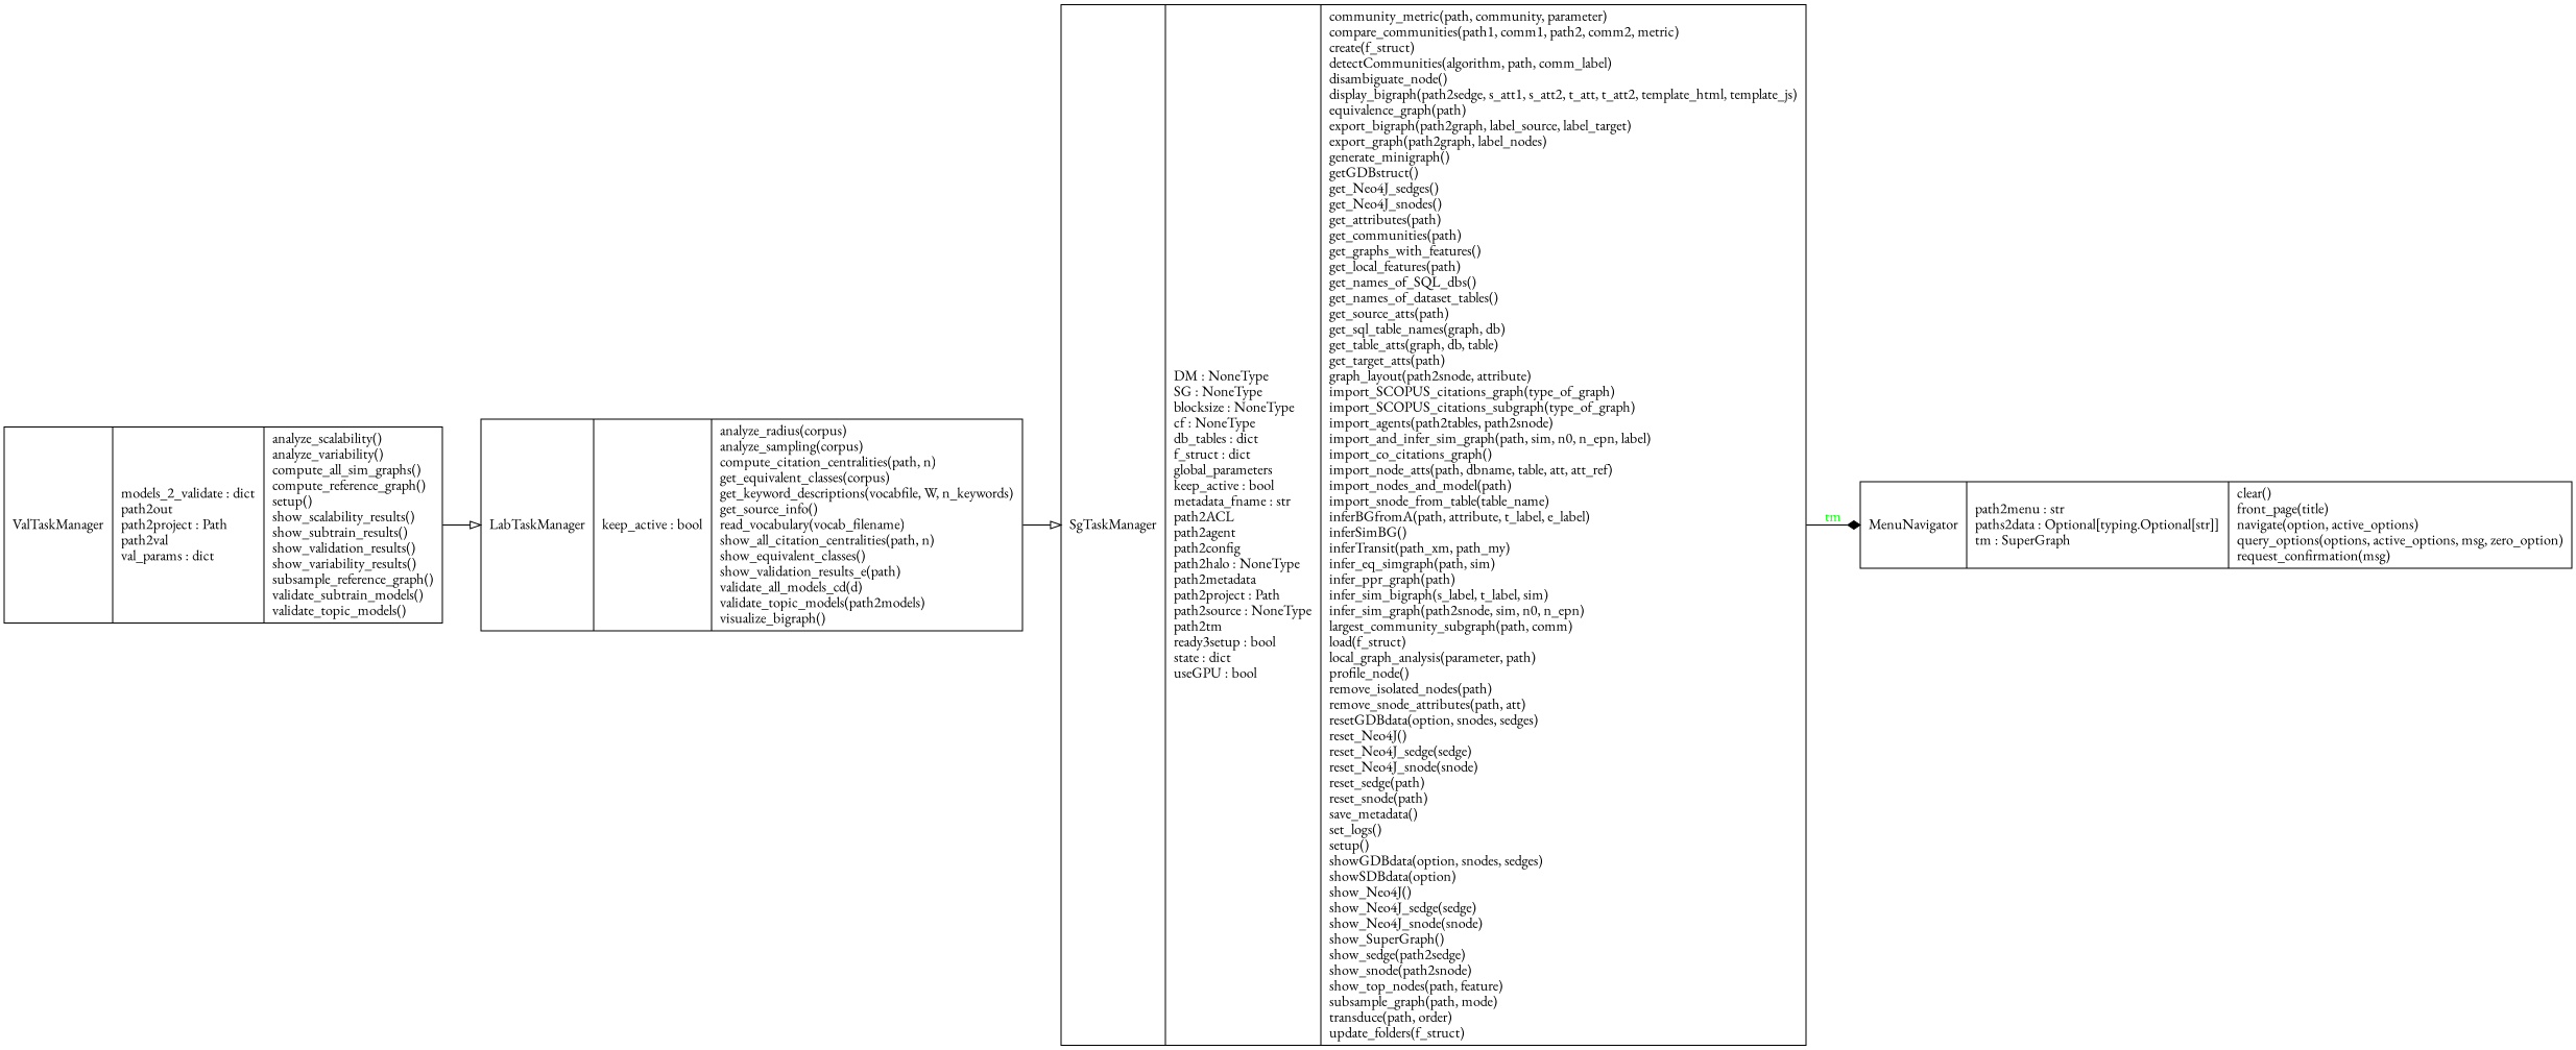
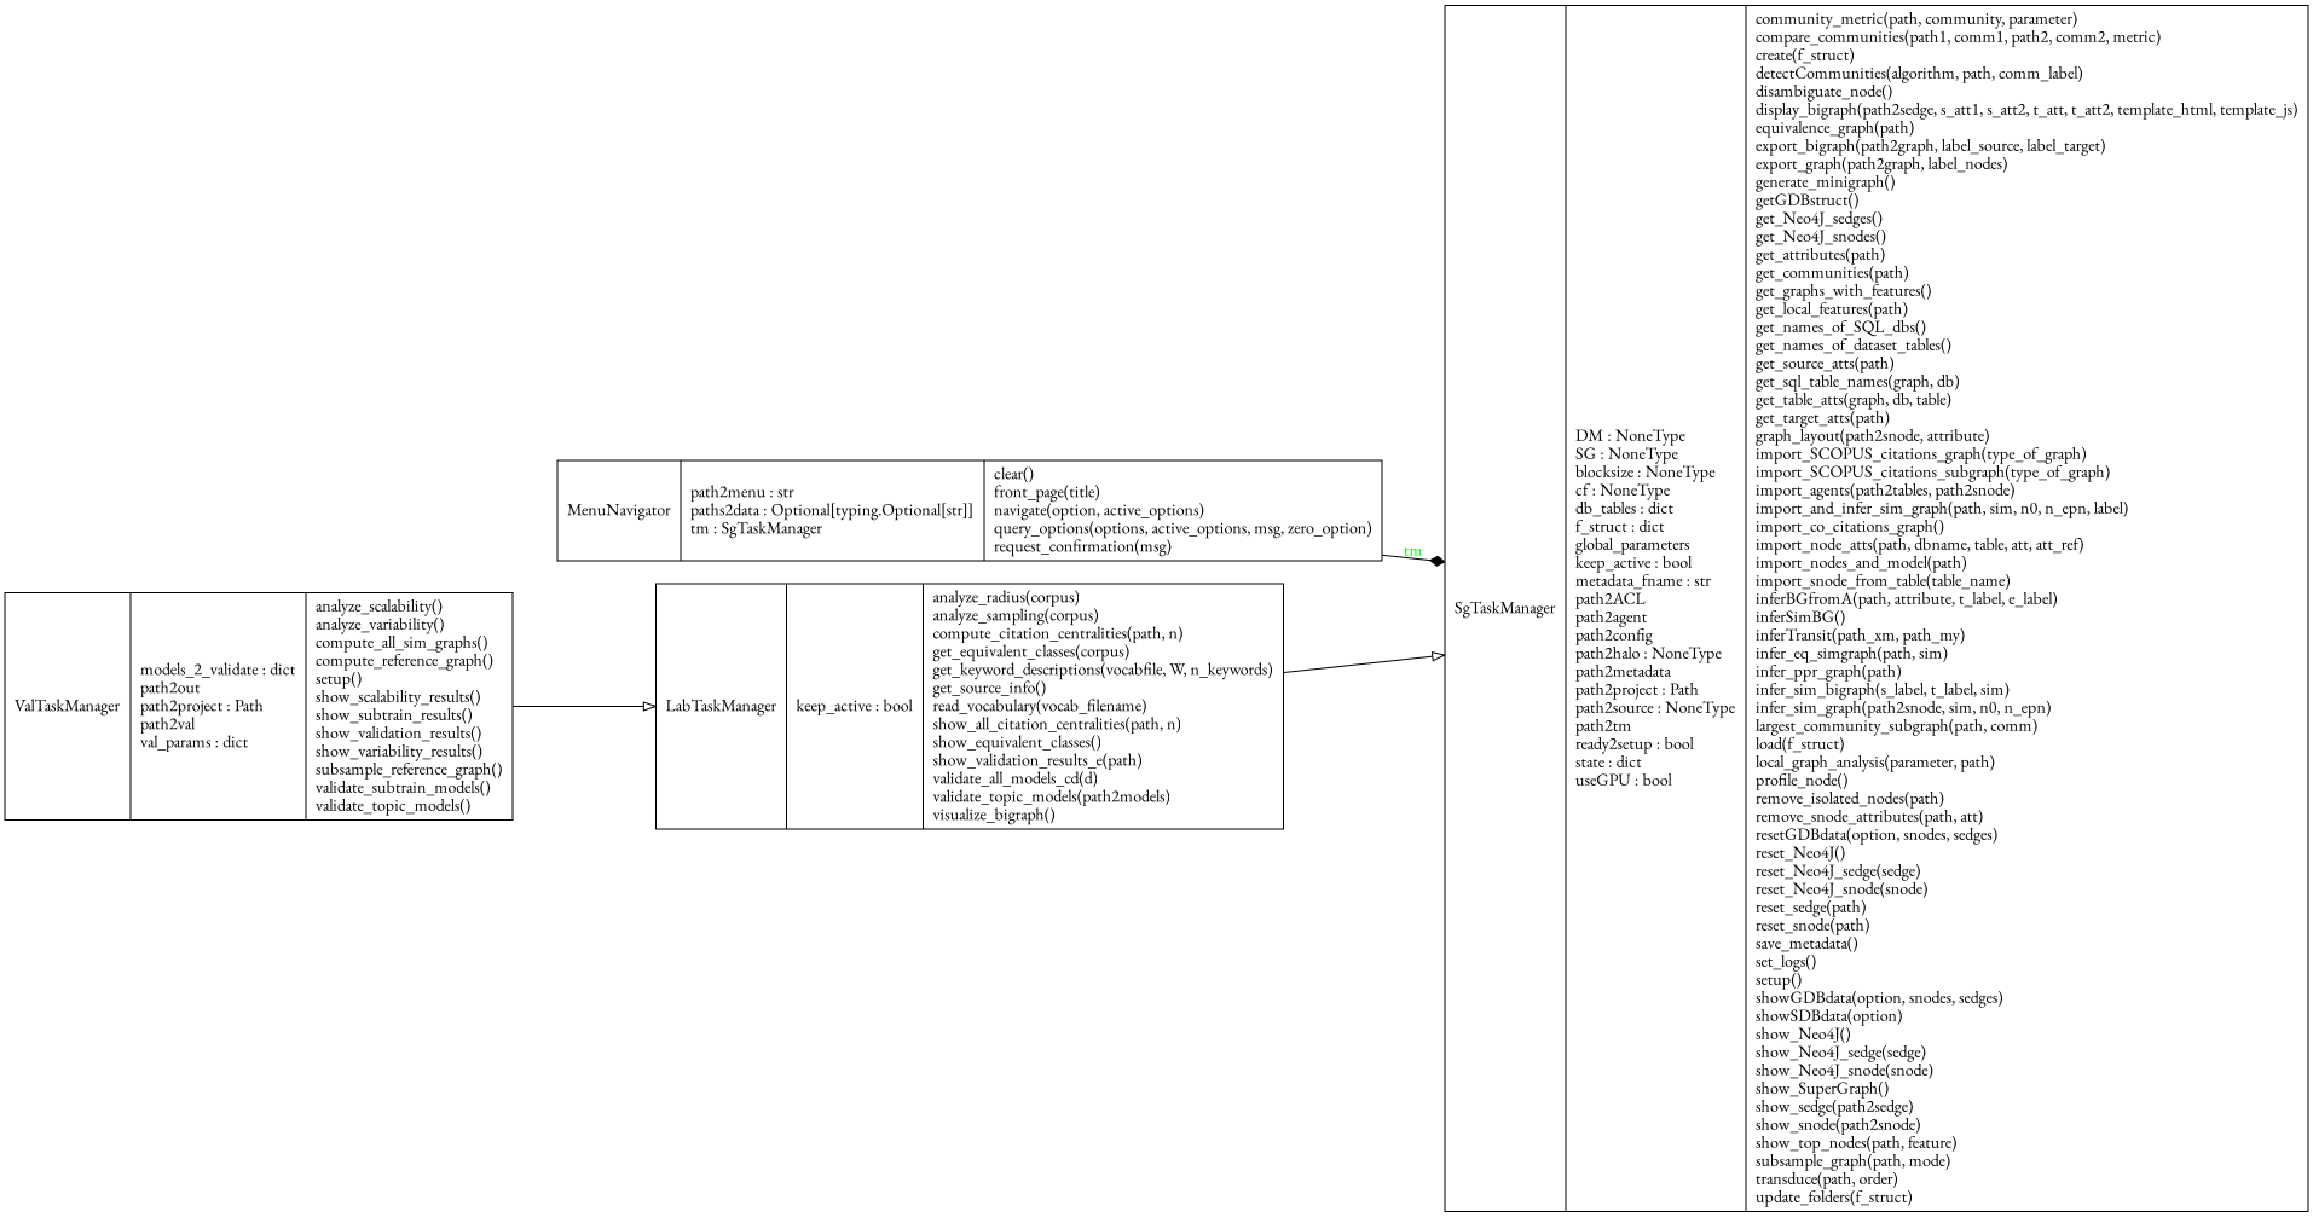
  digraph {
    fontname="EB Garamond"
    rankdir=LR
    node [fontname="EB Garamond" shape=record]
    edge [arrowhead=empty arrowtail=none fontname="EB Garamond"]
    n1 [label="{LabTaskManager|keep_active : bool\l|analyze_radius(corpus)\lanalyze_sampling(corpus)\lcompute_citation_centralities(path, n)\lget_equivalent_classes(corpus)\lget_keyword_descriptions(vocabfile, W, n_keywords)\lget_source_info()\lread_vocabulary(vocab_filename)\lshow_all_citation_centralities(path, n)\lshow_equivalent_classes()\lshow_validation_results_e(path)\lvalidate_all_models_cd(d)\lvalidate_topic_models(path2models)\lvisualize_bigraph()\l}"]
-   n2 [label="{SgTaskManager|DM : NoneType\lSG : NoneType\lblocksize : NoneType\lcf : NoneType\ldb_tables : dict\lf_struct : dict\lglobal_parameters\lkeep_active : bool\lmetadata_fname : str\lpath2ACL\lpath2agent\lpath2config\lpath2halo : NoneType\lpath2metadata\lpath2project : Path\lpath2source : NoneType\lpath2tm\lready3setup : bool\lstate : dict\luseGPU : bool\l|community_metric(path, community, parameter)\lcompare_communities(path1, comm1, path2, comm2, metric)\lcreate(f_struct)\ldetectCommunities(algorithm, path, comm_label)\ldisambiguate_node()\ldisplay_bigraph(path2sedge, s_att1, s_att2, t_att, t_att2, template_html, template_js)\lequivalence_graph(path)\lexport_bigraph(path2graph, label_source, label_target)\lexport_graph(path2graph, label_nodes)\lgenerate_minigraph()\lgetGDBstruct()\lget_Neo4J_sedges()\lget_Neo4J_snodes()\lget_attributes(path)\lget_communities(path)\lget_graphs_with_features()\lget_local_features(path)\lget_names_of_SQL_dbs()\lget_names_of_dataset_tables()\lget_source_atts(path)\lget_sql_table_names(graph, db)\lget_table_atts(graph, db, table)\lget_target_atts(path)\lgraph_layout(path2snode, attribute)\limport_SCOPUS_citations_graph(type_of_graph)\limport_SCOPUS_citations_subgraph(type_of_graph)\limport_agents(path2tables, path2snode)\limport_and_infer_sim_graph(path, sim, n0, n_epn, label)\limport_co_citations_graph()\limport_node_atts(path, dbname, table, att, att_ref)\limport_nodes_and_model(path)\limport_snode_from_table(table_name)\linferBGfromA(path, attribute, t_label, e_label)\linferSimBG()\linferTransit(path_xm, path_my)\linfer_eq_simgraph(path, sim)\linfer_ppr_graph(path)\linfer_sim_bigraph(s_label, t_label, sim)\linfer_sim_graph(path2snode, sim, n0, n_epn)\llargest_community_subgraph(path, comm)\lload(f_struct)\llocal_graph_analysis(parameter, path)\lprofile_node()\lremove_isolated_nodes(path)\lremove_snode_attributes(path, att)\lresetGDBdata(option, snodes, sedges)\lreset_Neo4J()\lreset_Neo4J_sedge(sedge)\lreset_Neo4J_snode(snode)\lreset_sedge(path)\lreset_snode(path)\lsave_metadata()\lset_logs()\lsetup()\lshowGDBdata(option, snodes, sedges)\lshowSDBdata(option)\lshow_Neo4J()\lshow_Neo4J_sedge(sedge)\lshow_Neo4J_snode(snode)\lshow_SuperGraph()\lshow_sedge(path2sedge)\lshow_snode(path2snode)\lshow_top_nodes(path, feature)\lsubsample_graph(path, mode)\ltransduce(path, order)\lupdate_folders(f_struct)\l}"]
-   n3 [label="{MenuNavigator|path2menu : str\lpaths2data : Optional[typing.Optional[str]]\ltm : SuperGraph\l|clear()\lfront_page(title)\lnavigate(option, active_options)\lquery_options(options, active_options, msg, zero_option)\lrequest_confirmation(msg)\l}"]
+   n2 [label="{SgTaskManager|DM : NoneType\lSG : NoneType\lblocksize : NoneType\lcf : NoneType\ldb_tables : dict\lf_struct : dict\lglobal_parameters\lkeep_active : bool\lmetadata_fname : str\lpath2ACL\lpath2agent\lpath2config\lpath2halo : NoneType\lpath2metadata\lpath2project : Path\lpath2source : NoneType\lpath2tm\lready2setup : bool\lstate : dict\luseGPU : bool\l|community_metric(path, community, parameter)\lcompare_communities(path1, comm1, path2, comm2, metric)\lcreate(f_struct)\ldetectCommunities(algorithm, path, comm_label)\ldisambiguate_node()\ldisplay_bigraph(path2sedge, s_att1, s_att2, t_att, t_att2, template_html, template_js)\lequivalence_graph(path)\lexport_bigraph(path2graph, label_source, label_target)\lexport_graph(path2graph, label_nodes)\lgenerate_minigraph()\lgetGDBstruct()\lget_Neo4J_sedges()\lget_Neo4J_snodes()\lget_attributes(path)\lget_communities(path)\lget_graphs_with_features()\lget_local_features(path)\lget_names_of_SQL_dbs()\lget_names_of_dataset_tables()\lget_source_atts(path)\lget_sql_table_names(graph, db)\lget_table_atts(graph, db, table)\lget_target_atts(path)\lgraph_layout(path2snode, attribute)\limport_SCOPUS_citations_graph(type_of_graph)\limport_SCOPUS_citations_subgraph(type_of_graph)\limport_agents(path2tables, path2snode)\limport_and_infer_sim_graph(path, sim, n0, n_epn, label)\limport_co_citations_graph()\limport_node_atts(path, dbname, table, att, att_ref)\limport_nodes_and_model(path)\limport_snode_from_table(table_name)\linferBGfromA(path, attribute, t_label, e_label)\linferSimBG()\linferTransit(path_xm, path_my)\linfer_eq_simgraph(path, sim)\linfer_ppr_graph(path)\linfer_sim_bigraph(s_label, t_label, sim)\linfer_sim_graph(path2snode, sim, n0, n_epn)\llargest_community_subgraph(path, comm)\lload(f_struct)\llocal_graph_analysis(parameter, path)\lprofile_node()\lremove_isolated_nodes(path)\lremove_snode_attributes(path, att)\lresetGDBdata(option, snodes, sedges)\lreset_Neo4J()\lreset_Neo4J_sedge(sedge)\lreset_Neo4J_snode(snode)\lreset_sedge(path)\lreset_snode(path)\lsave_metadata()\lset_logs()\lsetup()\lshowGDBdata(option, snodes, sedges)\lshowSDBdata(option)\lshow_Neo4J()\lshow_Neo4J_sedge(sedge)\lshow_Neo4J_snode(snode)\lshow_SuperGraph()\lshow_sedge(path2sedge)\lshow_snode(path2snode)\lshow_top_nodes(path, feature)\lsubsample_graph(path, mode)\ltransduce(path, order)\lupdate_folders(f_struct)\l}"]
+   n3 [label="{MenuNavigator|path2menu : str\lpaths2data : Optional[typing.Optional[str]]\ltm : SgTaskManager\l|clear()\lfront_page(title)\lnavigate(option, active_options)\lquery_options(options, active_options, msg, zero_option)\lrequest_confirmation(msg)\l}"]
    n4 [label="{ValTaskManager|models_2_validate : dict\lpath2out\lpath2project : Path\lpath2val\lval_params : dict\l|analyze_scalability()\lanalyze_variability()\lcompute_all_sim_graphs()\lcompute_reference_graph()\lsetup()\lshow_scalability_results()\lshow_subtrain_results()\lshow_validation_results()\lshow_variability_results()\lsubsample_reference_graph()\lvalidate_subtrain_models()\lvalidate_topic_models()\l}"]
    n1 -> n2
-   n2 -> n3 [arrowhead=diamond fontcolor=green label=tm style=solid]
+   n3 -> n2 [arrowhead=diamond fontcolor=green label=tm style=solid]
    n4 -> n1
  }
